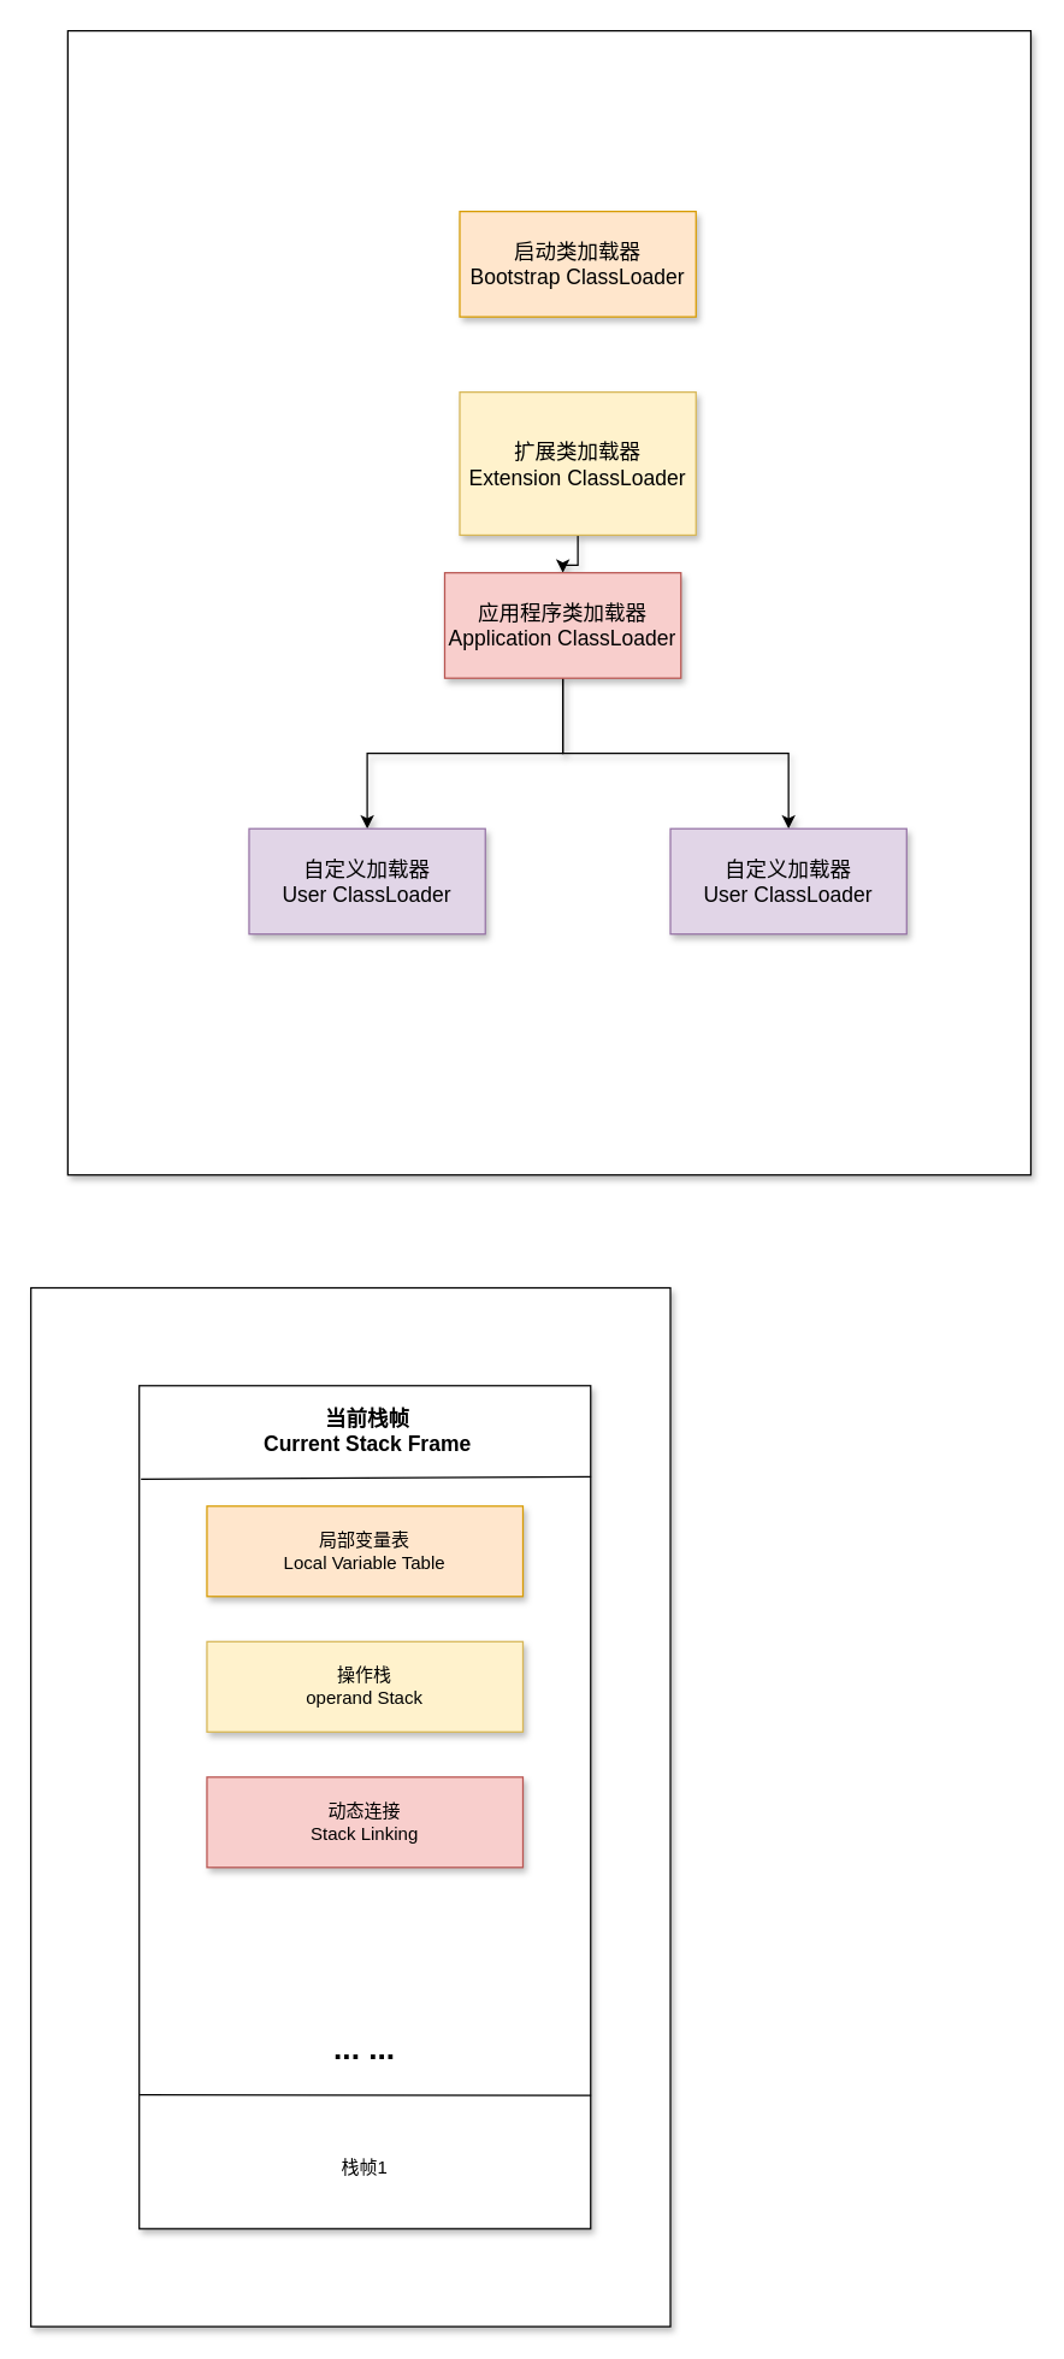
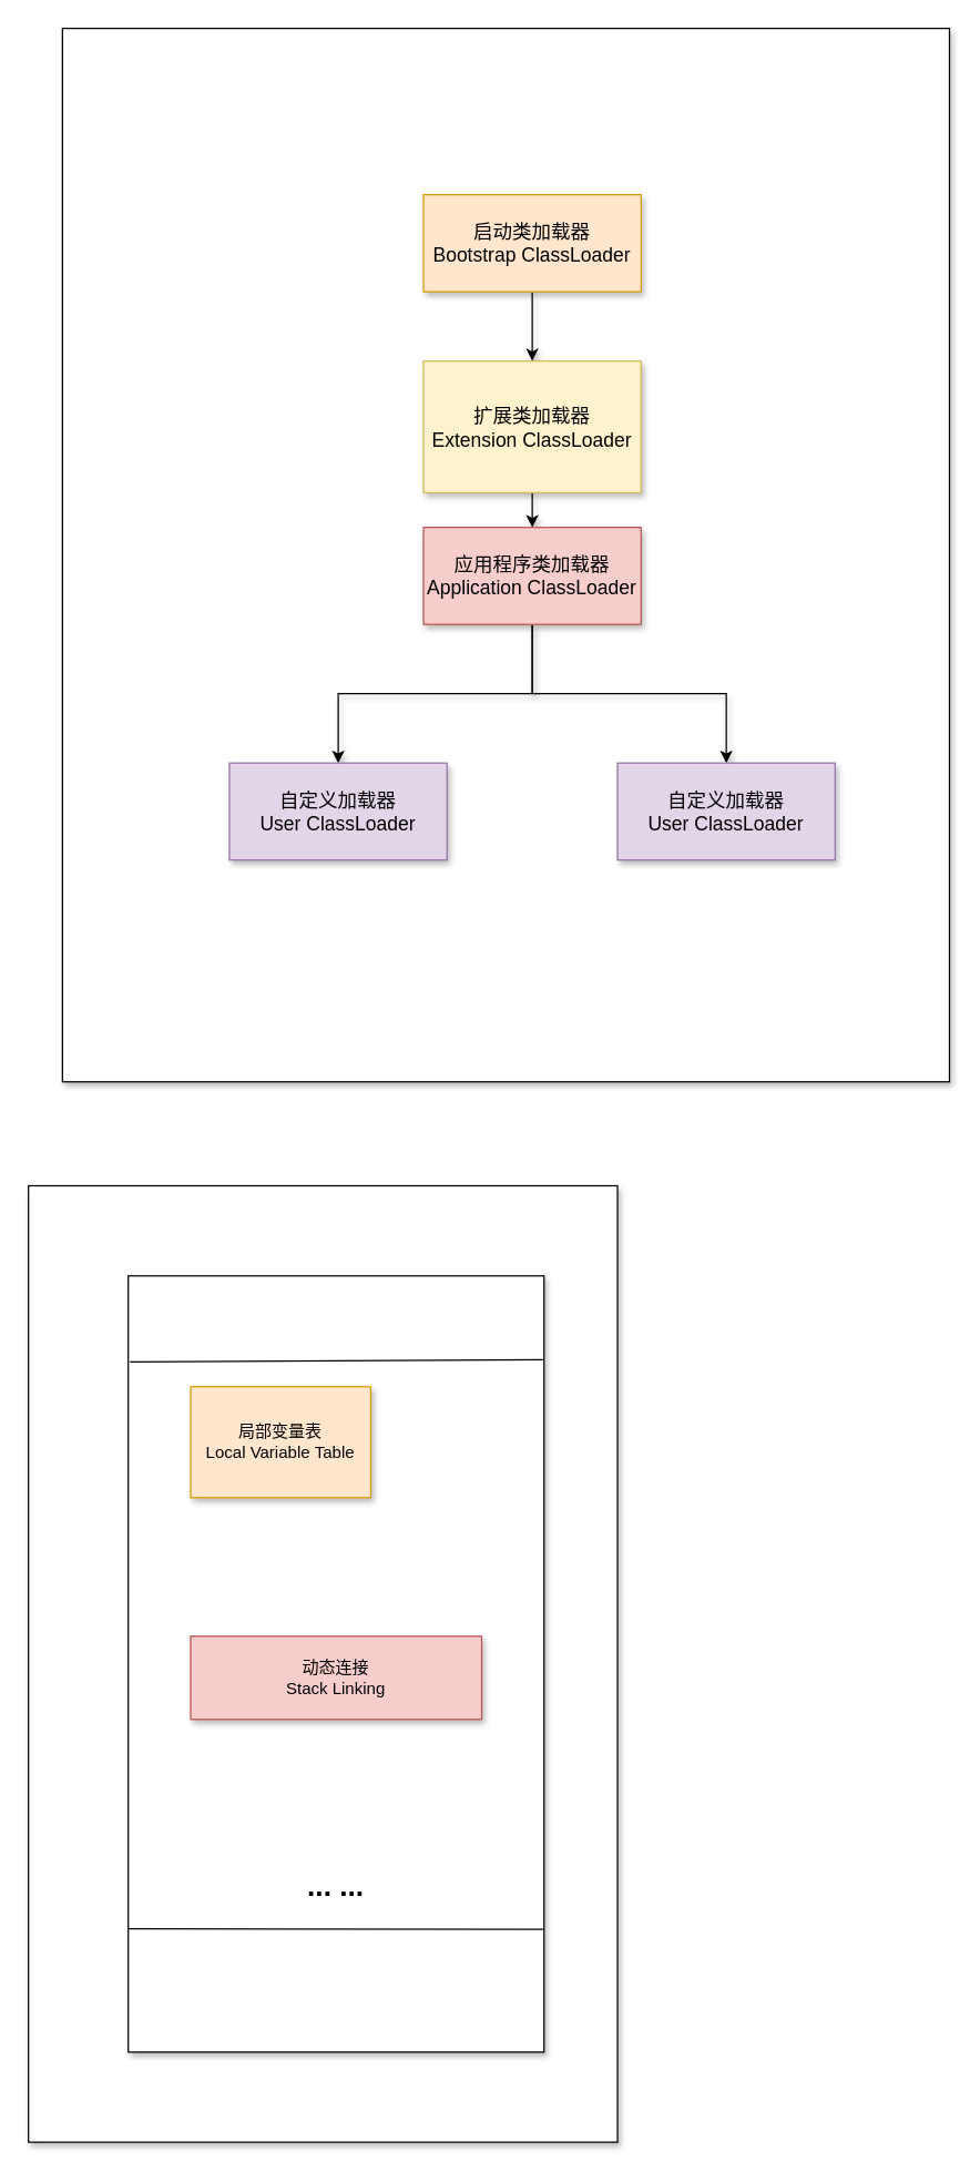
  <mxCell id="0" />
  <mxCell id="1" parent="0" />
  <mxCell id="2" value="" style="rounded=0;whiteSpace=wrap;html=1;shadow=1;" vertex="1" parent="1"><mxGeometry x="20" y="855" width="425" height="690" as="geometry" /></mxCell>
  <mxCell id="3" value="" style="rounded=0;whiteSpace=wrap;html=1;shadow=1;" vertex="1" parent="1"><mxGeometry x="92" y="920" width="300" height="560" as="geometry" /></mxCell>
  <mxCell id="4" value="" style="rounded=0;whiteSpace=wrap;html=1;shadow=1;" vertex="1" parent="1"><mxGeometry x="44.53" y="20" width="640" height="760" as="geometry" /></mxCell>
+ <mxCell id="5" style="edgeStyle=orthogonalEdgeStyle;rounded=0;orthogonalLoop=1;jettySize=auto;html=1;exitX=0.5;exitY=1;exitDx=0;exitDy=0;entryX=0.5;entryY=0;entryDx=0;entryDy=0;shadow=1;comic=0;" edge="1" parent="1" source="6" target="8"><mxGeometry relative="1" as="geometry" /></mxCell>
  <mxCell id="6" value="&lt;font style=&quot;font-size: 14px&quot;&gt;启动类加载器&lt;br&gt;Bootstrap&amp;nbsp;ClassLoader&lt;/font&gt;" style="rounded=0;whiteSpace=wrap;html=1;fillColor=#ffe6cc;strokeColor=#d79b00;shadow=1;comic=0;" vertex="1" parent="1"><mxGeometry x="305" y="140" width="157" height="70" as="geometry" /></mxCell>
  <mxCell id="7" style="edgeStyle=orthogonalEdgeStyle;rounded=0;orthogonalLoop=1;jettySize=auto;html=1;exitX=0.5;exitY=1;exitDx=0;exitDy=0;shadow=1;comic=0;" edge="1" parent="1" source="8" target="11"><mxGeometry relative="1" as="geometry" /></mxCell>
  <mxCell id="8" value="&lt;font style=&quot;font-size: 14px&quot;&gt;扩展类加载器&lt;br&gt;Extension&amp;nbsp;ClassLoader&lt;br&gt;&lt;/font&gt;" style="rounded=0;whiteSpace=wrap;html=1;fillColor=#fff2cc;strokeColor=#d6b656;shadow=1;comic=0;" vertex="1" parent="1"><mxGeometry x="305" y="260" width="157" height="95" as="geometry" /></mxCell>
  <mxCell id="9" style="edgeStyle=orthogonalEdgeStyle;rounded=0;orthogonalLoop=1;jettySize=auto;html=1;exitX=0.5;exitY=1;exitDx=0;exitDy=0;entryX=0.5;entryY=0;entryDx=0;entryDy=0;shadow=1;comic=0;" edge="1" parent="1" source="11" target="12"><mxGeometry relative="1" as="geometry" /></mxCell>
  <mxCell id="10" style="edgeStyle=orthogonalEdgeStyle;rounded=0;orthogonalLoop=1;jettySize=auto;html=1;shadow=1;comic=0;" edge="1" parent="1" source="11" target="13"><mxGeometry relative="1" as="geometry" /></mxCell>
- <mxCell id="11" value="&lt;font style=&quot;font-size: 14px&quot;&gt;应用程序类加载器&lt;br&gt;Application ClassLoader&lt;br&gt;&lt;/font&gt;" style="rounded=0;whiteSpace=wrap;html=1;fillColor=#f8cecc;strokeColor=#b85450;shadow=1;comic=0;" vertex="1" parent="1"><mxGeometry x="295" y="380" width="157" height="70" as="geometry" /></mxCell>
+ <mxCell id="11" value="&lt;font style=&quot;font-size: 14px&quot;&gt;应用程序类加载器&lt;br&gt;Application ClassLoader&lt;br&gt;&lt;/font&gt;" style="rounded=0;whiteSpace=wrap;html=1;fillColor=#f8cecc;strokeColor=#b85450;shadow=1;comic=0;" vertex="1" parent="1"><mxGeometry x="305" y="380" width="157" height="70" as="geometry" /></mxCell>
  <mxCell id="12" value="&lt;font style=&quot;font-size: 14px&quot;&gt;自定义加载器&lt;br&gt;User ClassLoader&lt;br&gt;&lt;/font&gt;" style="rounded=0;whiteSpace=wrap;html=1;fillColor=#e1d5e7;strokeColor=#9673a6;shadow=1;comic=0;" vertex="1" parent="1"><mxGeometry x="165" y="550" width="157" height="70" as="geometry" /></mxCell>
  <mxCell id="13" value="&lt;font style=&quot;font-size: 14px&quot;&gt;自定义加载器&lt;br&gt;User ClassLoader&lt;br&gt;&lt;/font&gt;" style="rounded=0;whiteSpace=wrap;html=1;fillColor=#e1d5e7;strokeColor=#9673a6;shadow=1;comic=0;" vertex="1" parent="1"><mxGeometry x="445" y="550" width="157" height="70" as="geometry" /></mxCell>
- <mxCell id="14" value="局部变量表&lt;br&gt;Local&amp;nbsp;Variable&amp;nbsp;Table" style="rounded=0;whiteSpace=wrap;html=1;shadow=1;fillColor=#ffe6cc;strokeColor=#d79b00;" vertex="1" parent="1"><mxGeometry x="137" y="1000" width="210" height="60" as="geometry" /></mxCell>
- <mxCell id="15" value="操作栈&lt;br&gt;operand Stack" style="rounded=0;whiteSpace=wrap;html=1;shadow=1;fillColor=#fff2cc;strokeColor=#d6b656;" vertex="1" parent="1"><mxGeometry x="137" y="1090" width="210" height="60" as="geometry" /></mxCell>
+ <mxCell id="14" value="局部变量表&lt;br&gt;Local&amp;nbsp;Variable&amp;nbsp;Table" style="rounded=0;whiteSpace=wrap;html=1;shadow=1;fillColor=#ffe6cc;strokeColor=#d79b00;" vertex="1" parent="1"><mxGeometry x="137" y="1000" width="130" height="80" as="geometry" /></mxCell>
  <mxCell id="16" value="动态连接&lt;br&gt;Stack&amp;nbsp;Linking" style="rounded=0;whiteSpace=wrap;html=1;shadow=1;fillColor=#f8cecc;strokeColor=#b85450;" vertex="1" parent="1"><mxGeometry x="137" y="1180" width="210" height="60" as="geometry" /></mxCell>
  <mxCell id="17" value="" style="endArrow=none;html=1;shadow=0;exitX=0.004;exitY=0.111;exitDx=0;exitDy=0;exitPerimeter=0;entryX=1.001;entryY=0.108;entryDx=0;entryDy=0;entryPerimeter=0;" edge="1" parent="1" source="3" target="3"><mxGeometry width="50" height="50" relative="1" as="geometry"><mxPoint x="152" y="970" as="sourcePoint" /><mxPoint x="202" y="920" as="targetPoint" /></mxGeometry></mxCell>
- <mxCell id="18" value="&lt;b style=&quot;font-size: 14px&quot;&gt;当前栈帧&lt;br&gt;Current&amp;nbsp;Stack&amp;nbsp;Frame&lt;/b&gt;" style="text;html=1;strokeColor=none;fillColor=none;align=center;verticalAlign=middle;whiteSpace=wrap;rounded=0;shadow=1;" vertex="1" parent="1"><mxGeometry x="174.5" y="930" width="138" height="40" as="geometry" /></mxCell>
  <mxCell id="19" value="" style="endArrow=none;html=1;shadow=0;exitX=0.001;exitY=0.841;exitDx=0;exitDy=0;exitPerimeter=0;entryX=1.001;entryY=0.842;entryDx=0;entryDy=0;entryPerimeter=0;" edge="1" parent="1" source="3" target="3"><mxGeometry width="50" height="50" relative="1" as="geometry"><mxPoint x="102" y="1480" as="sourcePoint" /><mxPoint x="152" y="1430" as="targetPoint" /></mxGeometry></mxCell>
- <mxCell id="20" value="栈帧1" style="text;html=1;strokeColor=none;fillColor=none;align=center;verticalAlign=middle;whiteSpace=wrap;rounded=0;shadow=1;" vertex="1" parent="1"><mxGeometry x="222" y="1430" width="40" height="20" as="geometry" /></mxCell>
  <mxCell id="21" value="&lt;b&gt;&lt;font style=&quot;font-size: 21px&quot;&gt;... ...&lt;/font&gt;&lt;/b&gt;" style="text;html=1;strokeColor=none;fillColor=none;align=center;verticalAlign=middle;whiteSpace=wrap;rounded=0;shadow=1;" vertex="1" parent="1"><mxGeometry x="192" y="1350" width="100" height="20" as="geometry" /></mxCell>
